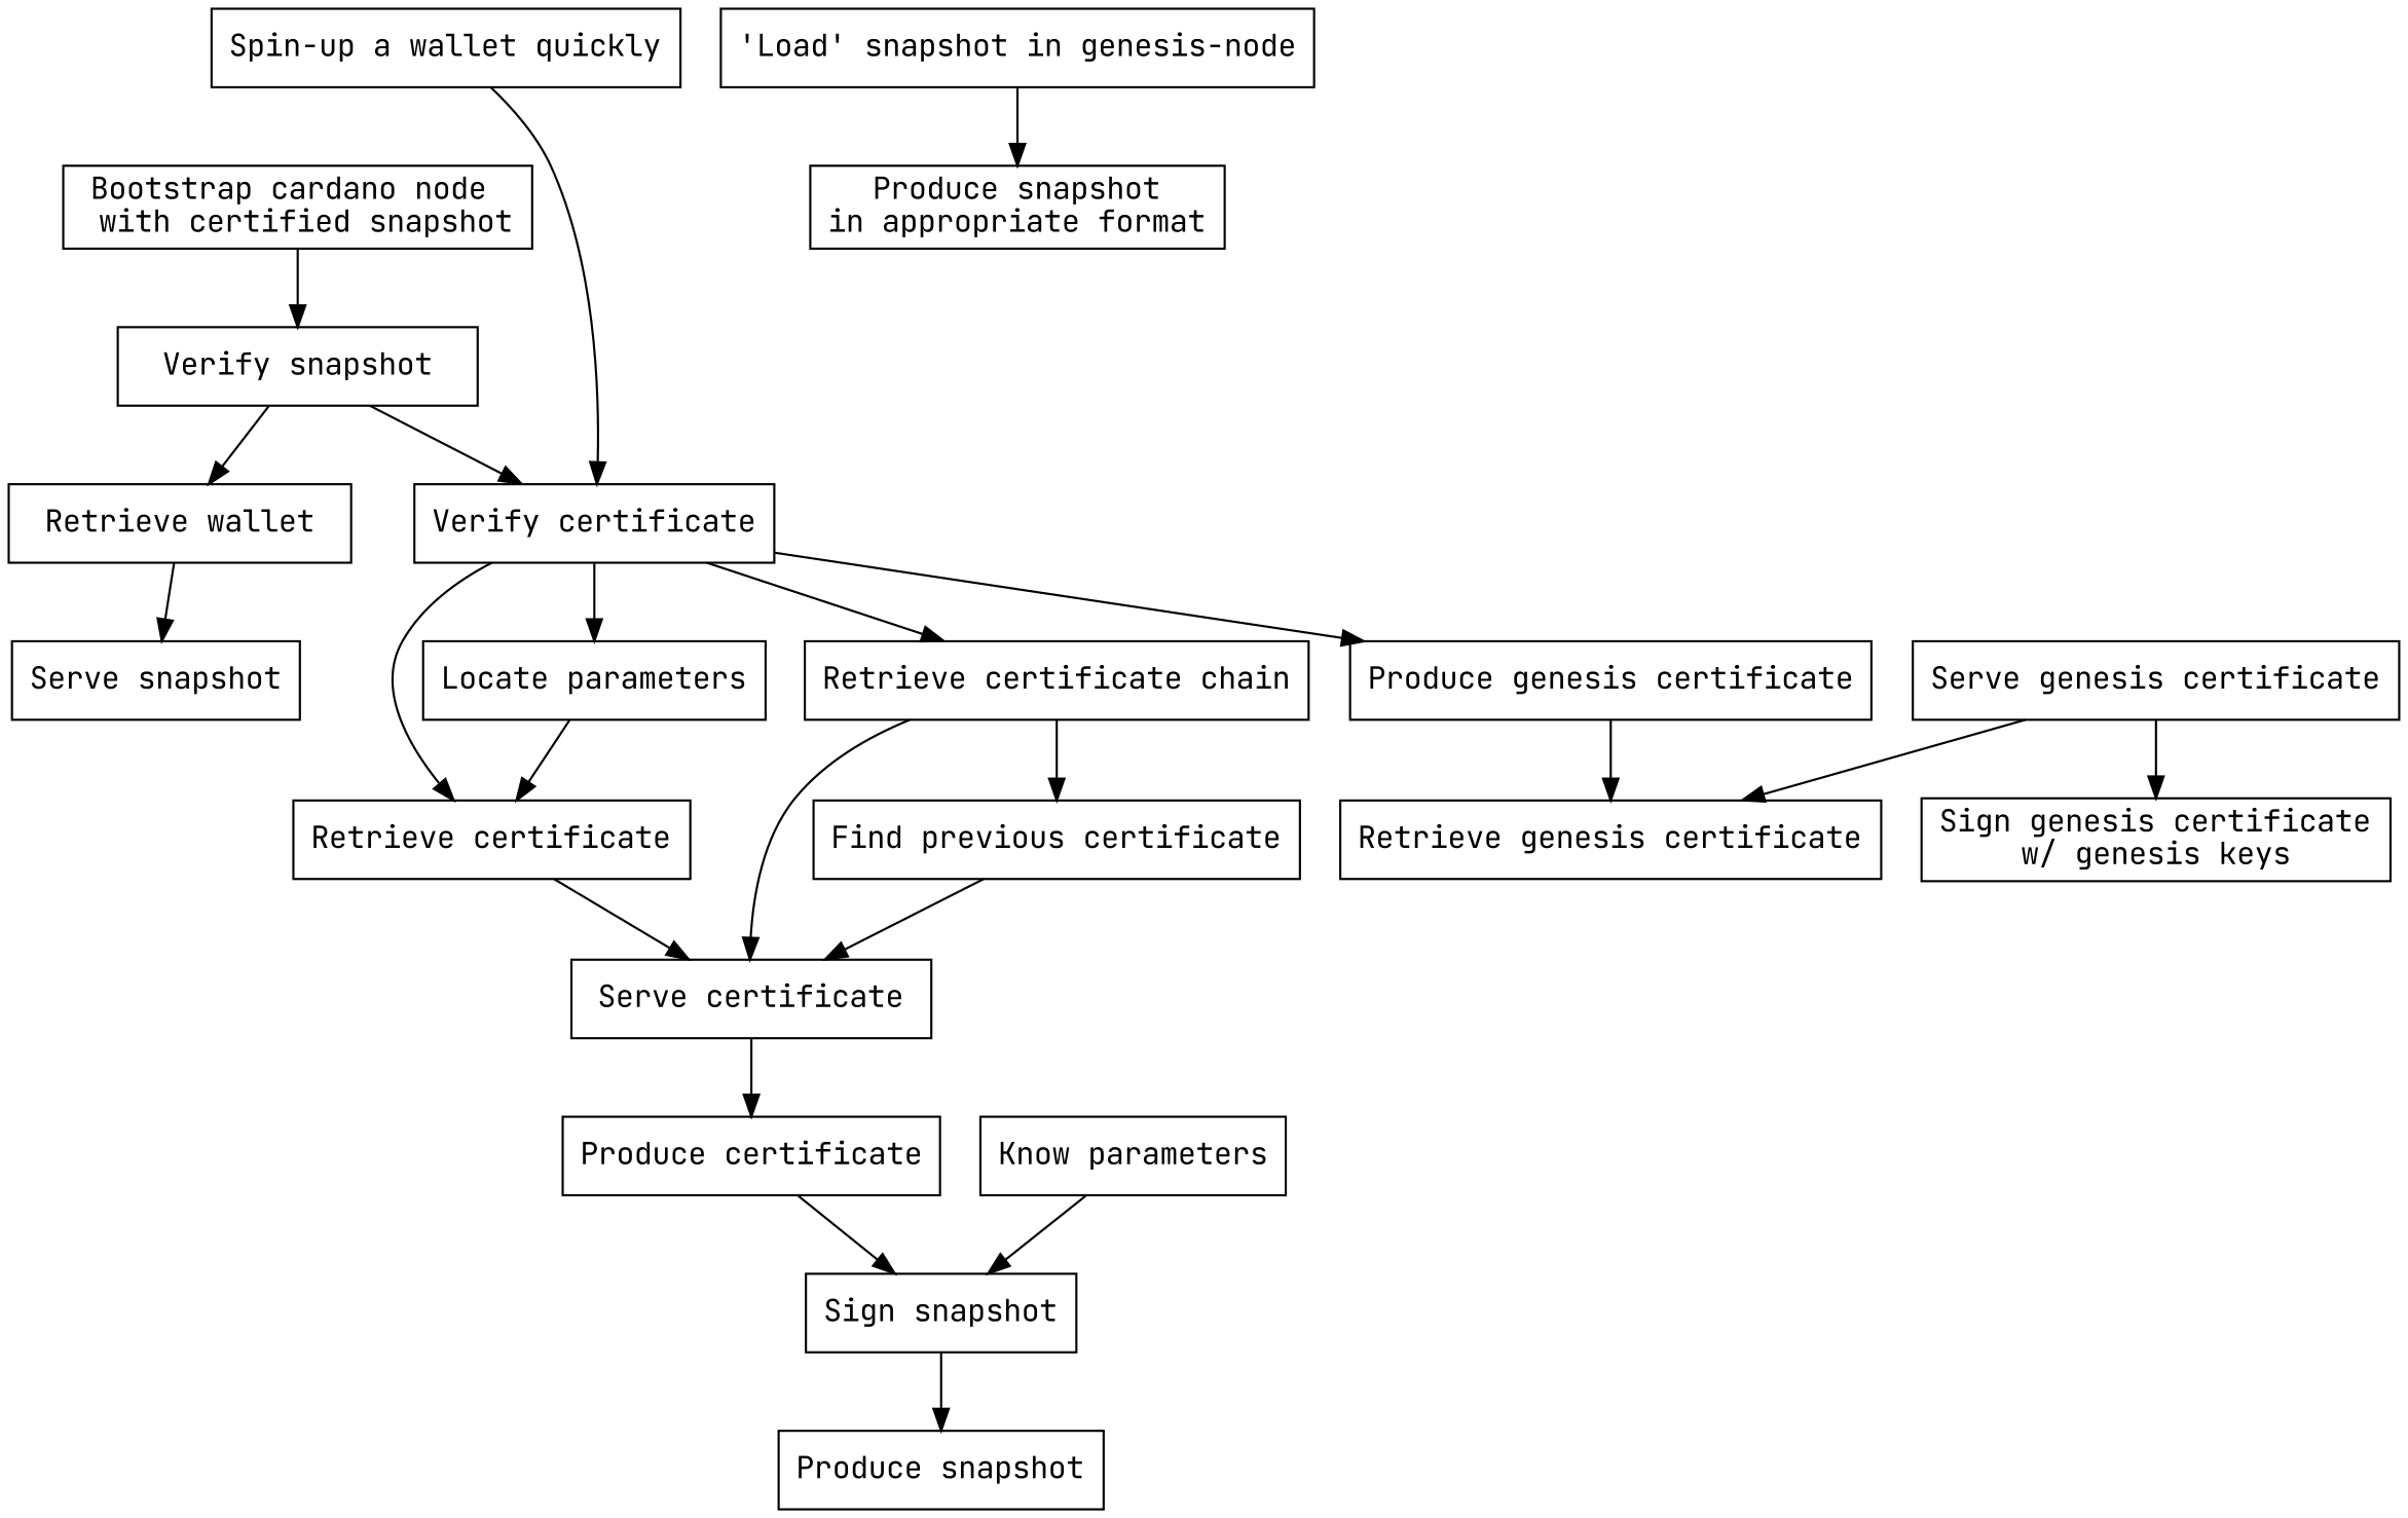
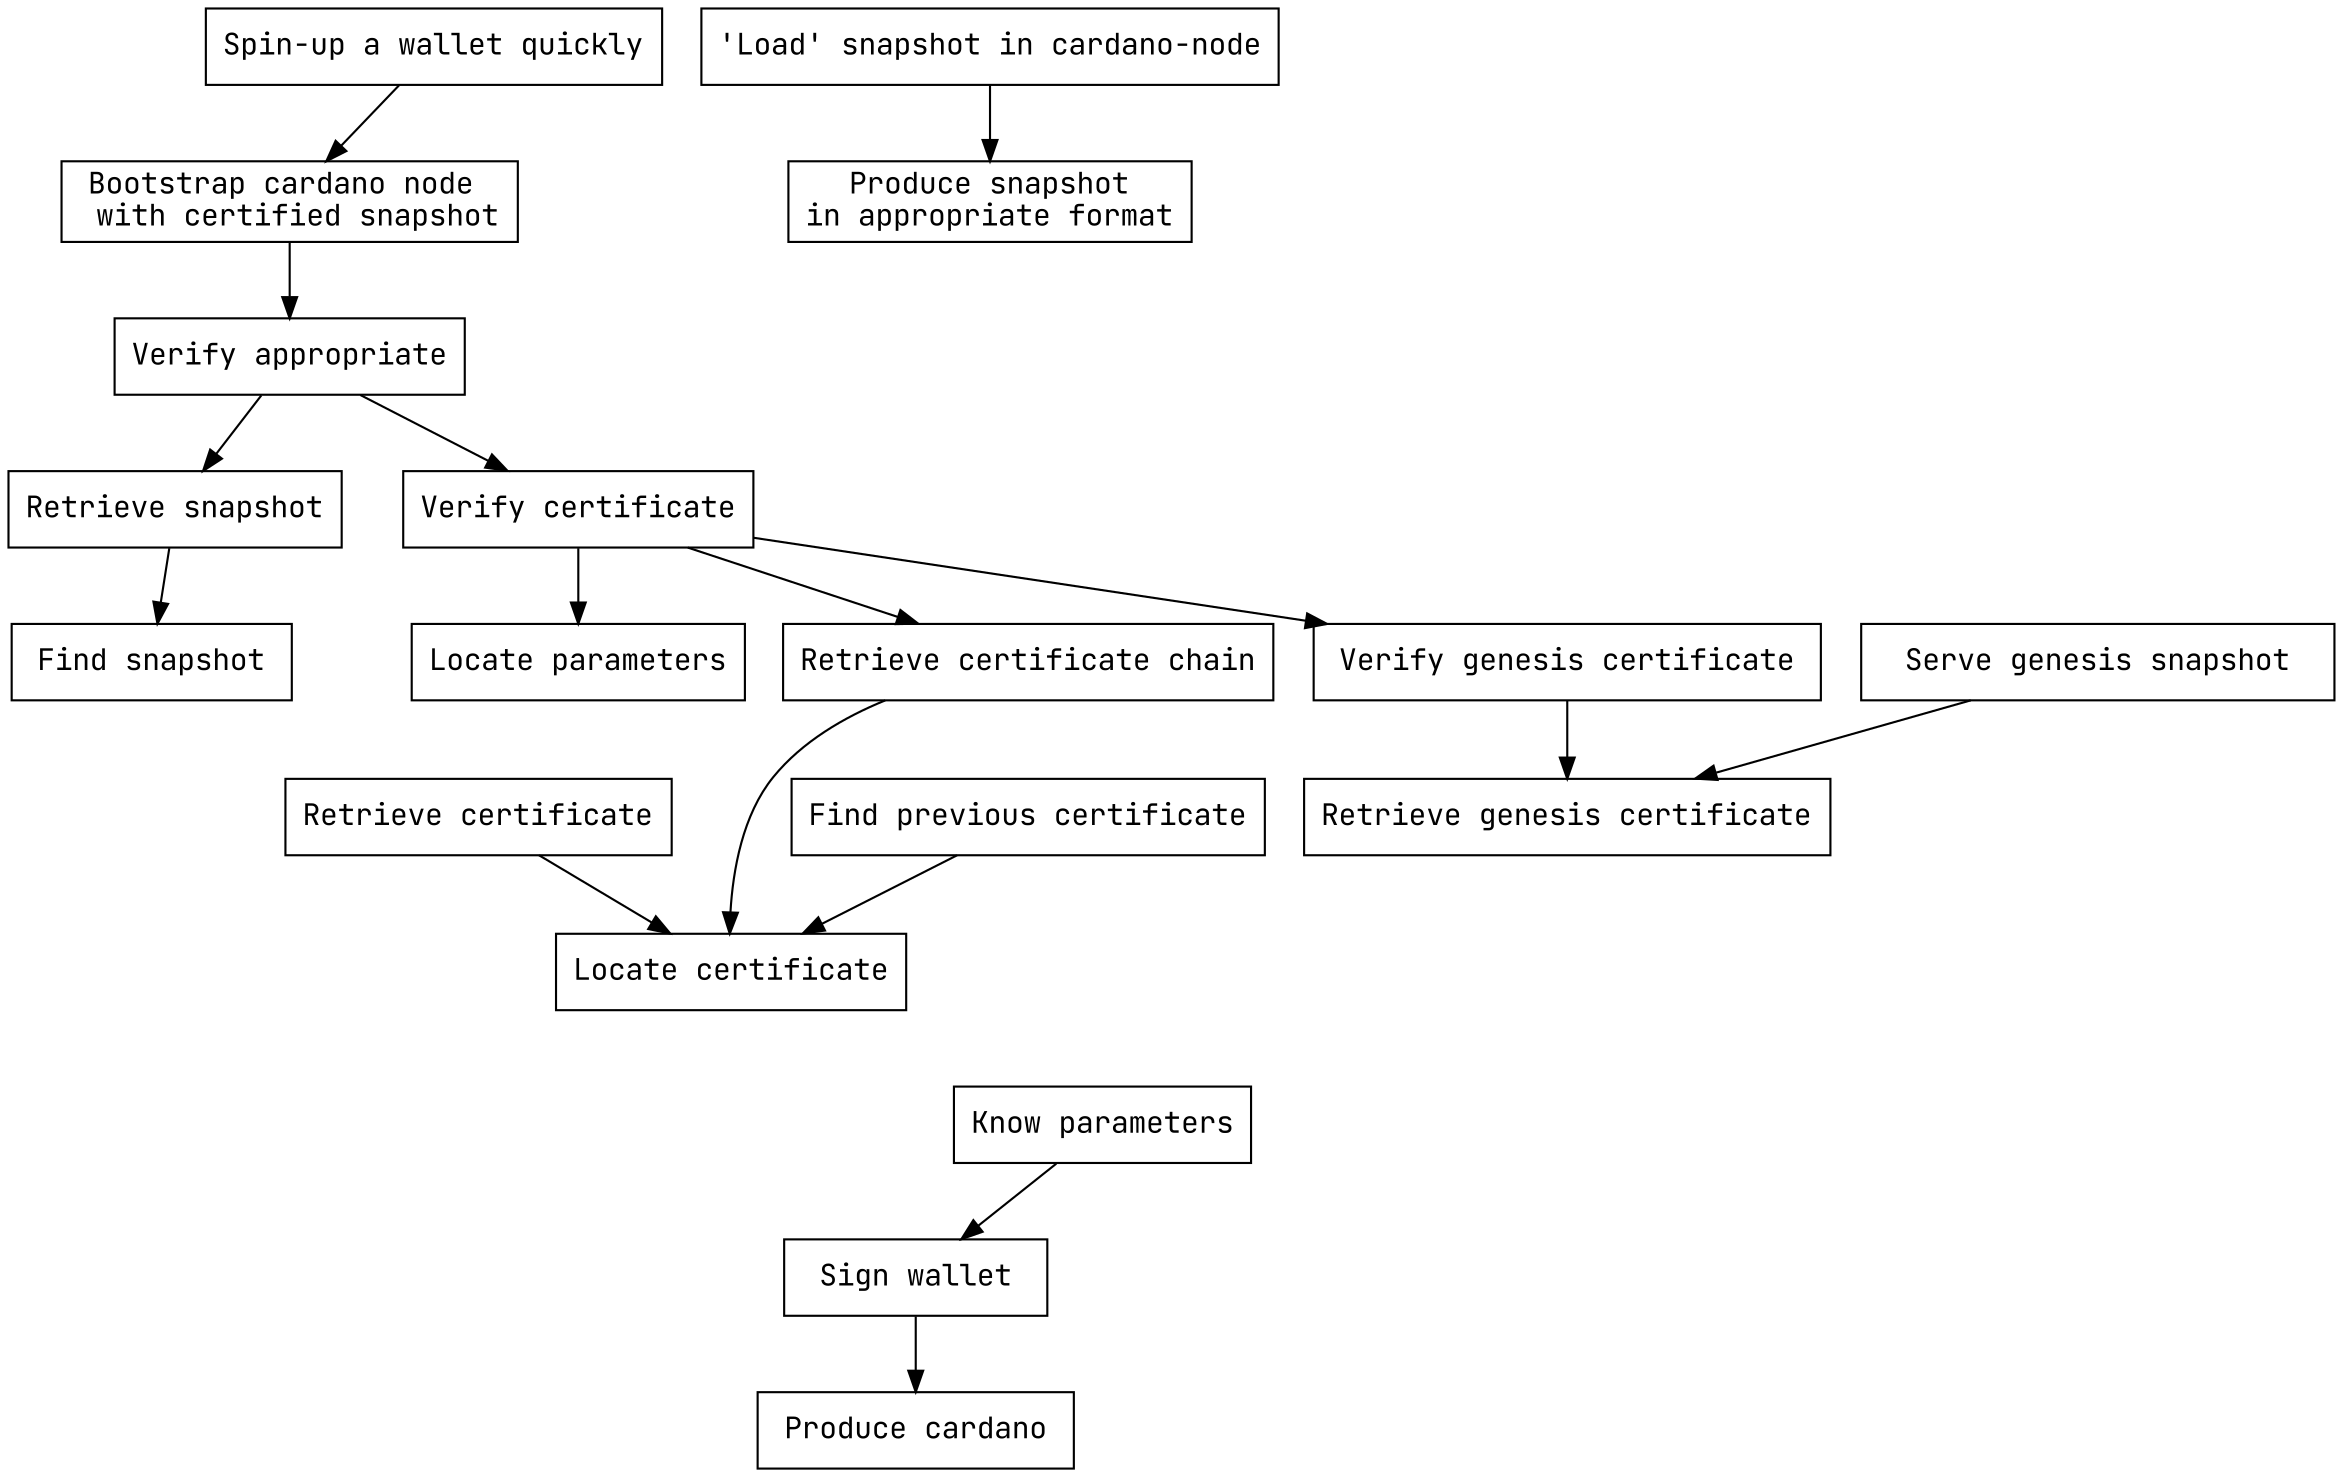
  digraph {
    fontname="JetBrains Mono"
    node [fontname="JetBrains Mono" shape=box]
    edge [fontname="JetBrains Mono"]
    "Spin-up a wallet quickly"
    "Bootstrap cardano node \n with certified snapshot"
-   "Verify snapshot"
-   "Retrieve snapshot" [label="Retrieve wallet"]
+   "Verify snapshot" [label="Verify appropriate"]
+   "Retrieve snapshot"
    "Verify certificate"
-   "'Load' snapshot in cardano-node" [label="'Load' snapshot in genesis-node"]
+   "'Load' snapshot in cardano-node"
    "Produce snapshot\nin appropriate format"
-   "Serve snapshot"
+   "Serve snapshot" [label="Find snapshot"]
    "Retrieve certificate"
    "Locate parameters"
    "Retrieve certificate chain"
-   "Verify genesis certificate" [label="Produce genesis certificate"]
-   "Serve certificate"
+   "Verify genesis certificate"
+   "Serve certificate" [label="Locate certificate"]
    "Find previous certificate"
    "Retrieve genesis certificate"
-   "Produce certificate"
-   "Sign snapshot"
-   "Serve genesis certificate"
-   "Sign genesis certificate\nw/ genesis keys"
-   "Produce snapshot"
+   "Sign snapshot" [label="Sign wallet"]
+   "Serve genesis certificate" [label="Serve genesis snapshot"]
+   "Produce snapshot" [label="Produce cardano"]
    "Know parameters"
-   "Spin-up a wallet quickly" -> "Verify certificate"
+   "Spin-up a wallet quickly" -> "Bootstrap cardano node \n with certified snapshot"
    "Bootstrap cardano node \n with certified snapshot" -> "Verify snapshot"
    "Verify snapshot" -> "Retrieve snapshot"
    "Verify snapshot" -> "Verify certificate"
    "Retrieve snapshot" -> "Serve snapshot"
-   "Verify certificate" -> "Retrieve certificate"
    "Verify certificate" -> "Locate parameters"
    "Verify certificate" -> "Retrieve certificate chain"
    "Verify certificate" -> "Verify genesis certificate"
    "'Load' snapshot in cardano-node" -> "Produce snapshot\nin appropriate format"
    "Retrieve certificate" -> "Serve certificate"
-   "Locate parameters" -> "Retrieve certificate"
    "Retrieve certificate chain" -> "Serve certificate"
-   "Retrieve certificate chain" -> "Find previous certificate"
    "Verify genesis certificate" -> "Retrieve genesis certificate"
-   "Serve certificate" -> "Produce certificate"
    "Find previous certificate" -> "Serve certificate"
-   "Produce certificate" -> "Sign snapshot"
    "Sign snapshot" -> "Produce snapshot"
    "Serve genesis certificate" -> "Retrieve genesis certificate"
-   "Serve genesis certificate" -> "Sign genesis certificate\nw/ genesis keys"
    "Know parameters" -> "Sign snapshot"
  }
